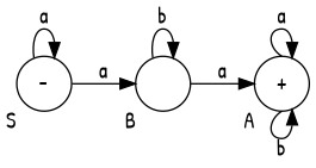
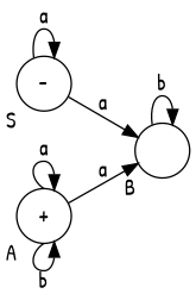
  digraph {
    fontname="Patrick Hand"
    rankdir=LR
    node [fontname="Patrick Hand" shape=circle]
    edge [fontname="Patrick Hand"]
    n1 [label="-" xlabel=S]
    n2 [label=" " xlabel=B]
    n3 [label="+" xlabel=A]
    n1 -> n1 [label=a]
    n1 -> n2 [label=a]
    n2 -> n2 [label=b]
-   n2 -> n3 [label=a]
+   n3 -> n2 [label=a]
    n3 -> n3 [label=a tailport=n]
    n3 -> n3 [label=b tailport=s]
  }
